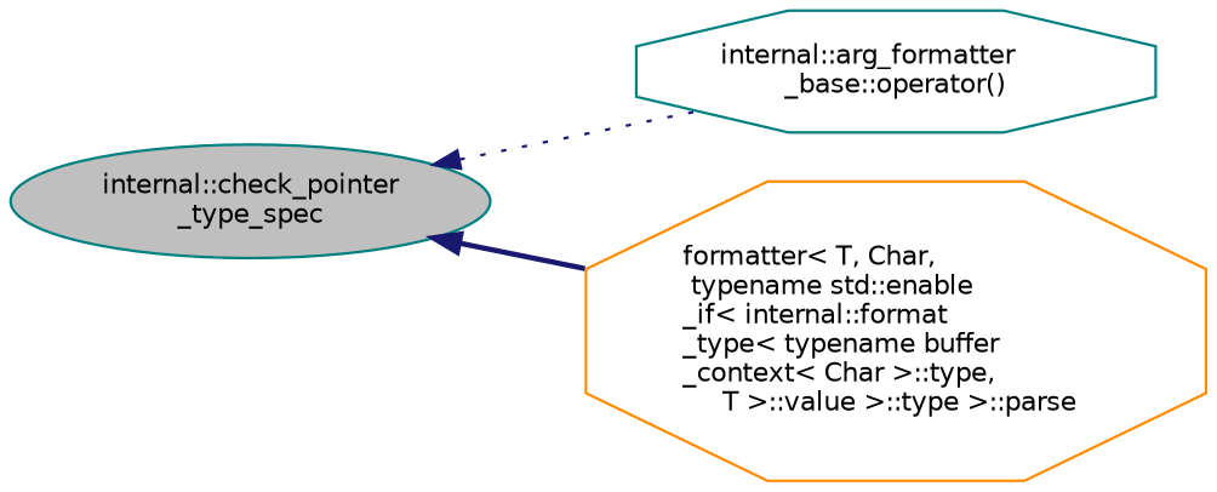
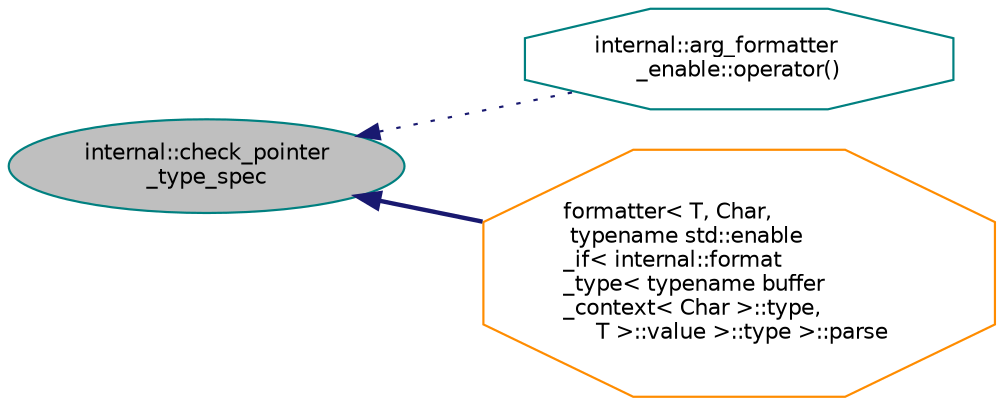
  digraph {
    rankdir=LR
    node [color=teal fillcolor=white fontname=Helvetica fontsize=10 shape=octagon style=filled]
    edge [color=midnightblue dir=back fontname=Helvetica fontsize=10 labelfontname=Helvetica labelfontsize=10]
    n1 [fillcolor=grey75 fontcolor=black height=0.2 label="internal::check_pointer\l_type_spec" shape=ellipse width=0.4]
-   n2 [height=0.2 label="internal::arg_formatter\l_base::operator()" width=0.4]
+   n2 [height=0.2 label="internal::arg_formatter\l_enable::operator()" width=0.4]
    n3 [color=darkorange height=0.2 label="formatter\< T, Char,\l typename std::enable\l_if\< internal::format\l_type\< typename buffer\l_context\< Char \>::type,\l T \>::value \>::type \>::parse" width=0.4]
    n1 -> n2 [style=dotted]
    n1 -> n3 [style=bold]
  }
